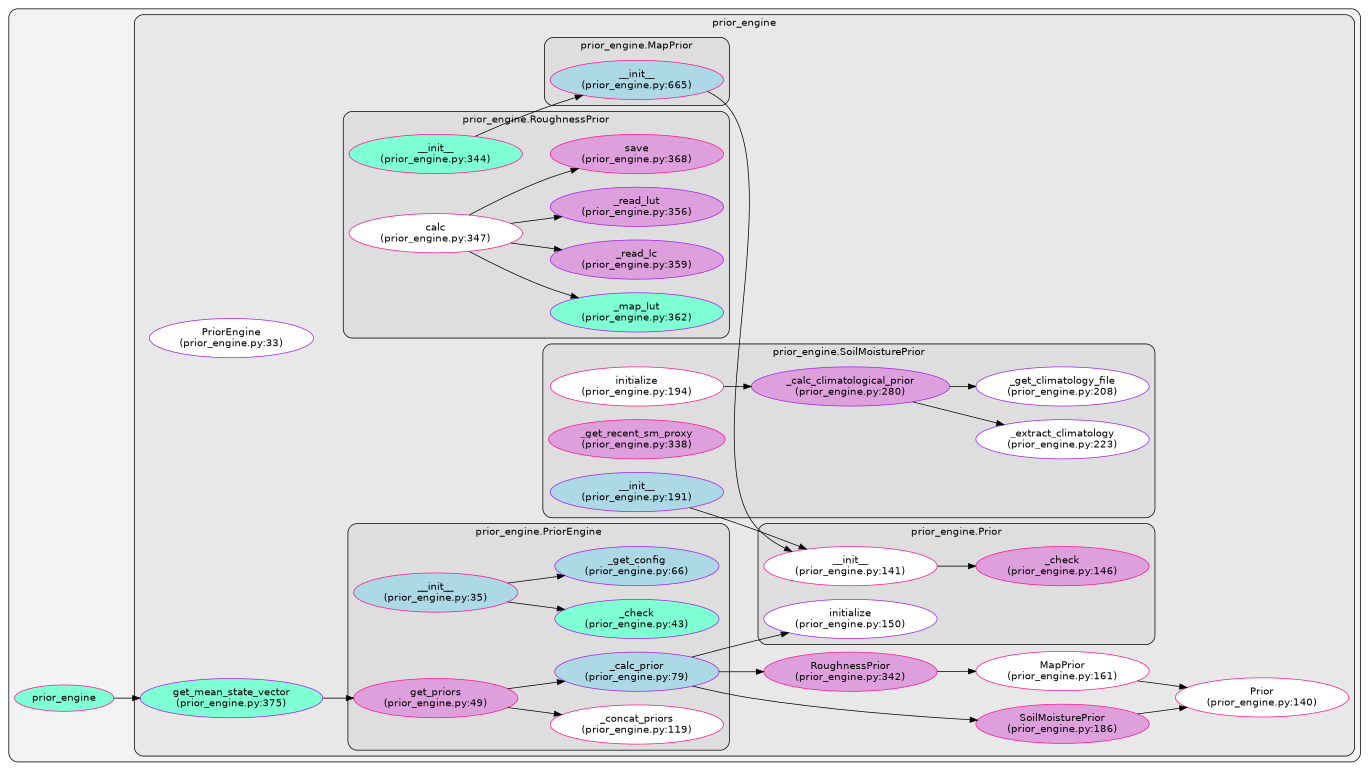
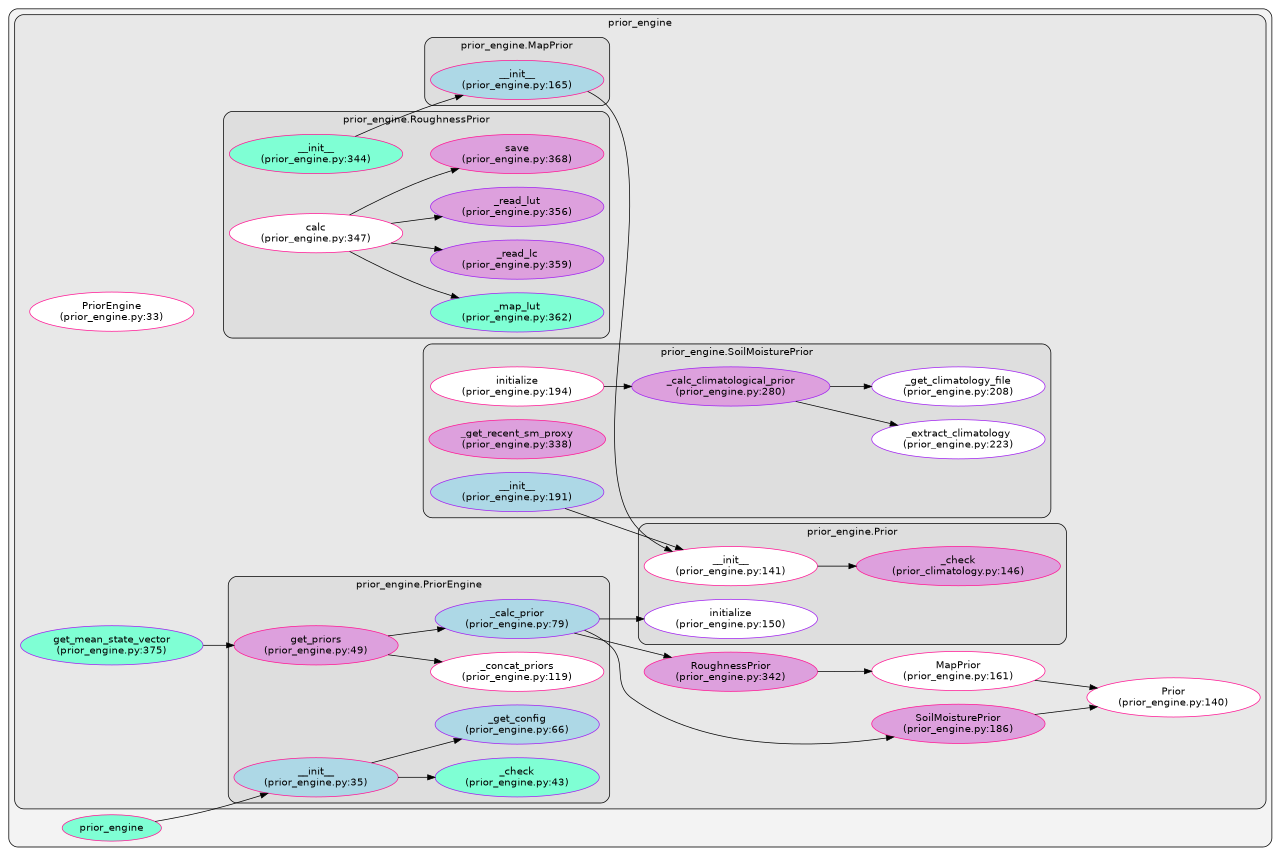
  digraph {
    clusterrank=local
    fontname="DejaVu Sans"
    rankdir=LR
    node [color=deeppink fillcolor=white fontcolor="#000000" fontname="DejaVu Sans" group=0 style=filled]
    edge [color="#000000" fontname="DejaVu Sans" style=solid]
-   n1 [fillcolor=lightblue label="__init__\n(prior_engine.py:665)"]
+   n1 [fillcolor=lightblue label="__init__\n(prior_engine.py:165)"]
    n2 [label="__init__\n(prior_engine.py:141)"]
-   n3 [fillcolor=plum label="_check\n(prior_engine.py:146)"]
+   n3 [fillcolor=plum label="_check\n(prior_climatology.py:146)"]
    n4 [color=purple label="initialize\n(prior_engine.py:150)"]
    n5 [fillcolor=lightblue label="__init__\n(prior_engine.py:35)"]
    n6 [color=purple fillcolor=aquamarine label="_check\n(prior_engine.py:43)"]
    n7 [label="_concat_priors\n(prior_engine.py:119)"]
    n8 [color=purple fillcolor=lightblue label="_get_config\n(prior_engine.py:66)"]
    n9 [color=purple fillcolor=lightblue label="_calc_prior\n(prior_engine.py:79)"]
    n10 [fillcolor=plum label="get_priors\n(prior_engine.py:49)"]
    n11 [fillcolor=aquamarine label="__init__\n(prior_engine.py:344)"]
    n12 [color=purple fillcolor=aquamarine label="_map_lut\n(prior_engine.py:362)"]
    n13 [color=purple fillcolor=plum label="_read_lc\n(prior_engine.py:359)"]
    n14 [color=purple fillcolor=plum label="_read_lut\n(prior_engine.py:356)"]
    n15 [label="calc\n(prior_engine.py:347)"]
    n16 [fillcolor=plum label="save\n(prior_engine.py:368)"]
    n17 [color=purple fillcolor=lightblue label="__init__\n(prior_engine.py:191)"]
    n18 [color=purple fillcolor=plum label="_calc_climatological_prior\n(prior_engine.py:280)"]
    n19 [color=purple label="_extract_climatology\n(prior_engine.py:223)"]
    n20 [color=purple label="_get_climatology_file\n(prior_engine.py:208)"]
    n21 [fillcolor=plum label="_get_recent_sm_proxy\n(prior_engine.py:338)"]
    n22 [label="initialize\n(prior_engine.py:194)"]
    n23 [label="MapPrior\n(prior_engine.py:161)"]
    n24 [label="Prior\n(prior_engine.py:140)"]
-   n25 [color=purple label="PriorEngine\n(prior_engine.py:33)"]
+   n25 [label="PriorEngine\n(prior_engine.py:33)"]
    n26 [fillcolor=plum label="RoughnessPrior\n(prior_engine.py:342)"]
    n27 [fillcolor=plum label="SoilMoisturePrior\n(prior_engine.py:186)"]
    n28 [color=purple fillcolor=aquamarine label="get_mean_state_vector\n(prior_engine.py:375)"]
    n29 [fillcolor=aquamarine label=prior_engine]
    subgraph cluster_1 {
      fillcolor="#80808018"
      style="filled,rounded"
      n29
      subgraph cluster_2 {
        fillcolor="#80808018"
        label=prior_engine
        style="filled,rounded"
        n23
        n24
        n25
        n26
        n27
        n28
        subgraph cluster_3 {
          fillcolor="#80808018"
          label="prior_engine.MapPrior"
          style="filled,rounded"
          n1
        }
        subgraph cluster_4 {
          fillcolor="#80808018"
          label="prior_engine.Prior"
          style="filled,rounded"
          n2
          n3
          n4
        }
        subgraph cluster_5 {
          fillcolor="#80808018"
          label="prior_engine.PriorEngine"
          style="filled,rounded"
          n5
          n6
          n7
          n8
          n9
          n10
        }
        subgraph cluster_6 {
          fillcolor="#80808018"
          label="prior_engine.RoughnessPrior"
          style="filled,rounded"
          n11
          n12
          n13
          n14
          n15
          n16
        }
        subgraph cluster_7 {
          fillcolor="#80808018"
          label="prior_engine.SoilMoisturePrior"
          style="filled,rounded"
          n17
          n18
          n19
          n20
          n21
          n22
        }
      }
    }
    n1 -> n2
    n2 -> n3
    n5 -> n6
    n5 -> n8
    n9 -> n4
    n9 -> n26
    n9 -> n27
    n10 -> n7
    n10 -> n9
    n11 -> n1
    n15 -> n12
    n15 -> n13
    n15 -> n14
    n15 -> n16
    n17 -> n2
    n18 -> n19
    n18 -> n20
    n22 -> n18
    n23 -> n24
    n26 -> n23
    n27 -> n24
    n28 -> n10
-   n29 -> n28
+   n29 -> n5
  }
